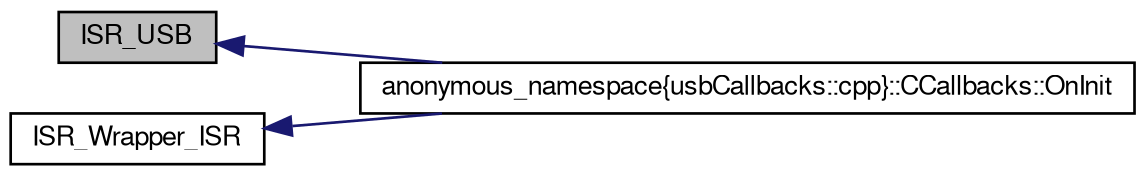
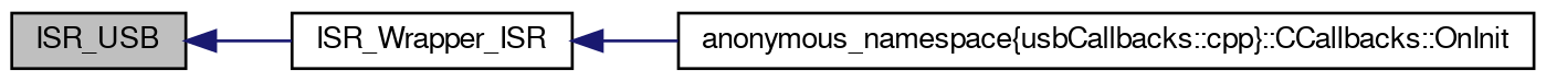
  digraph {
    rankdir=LR
    node [color=black fontname=FreeSans fontsize=10 shape=record]
    edge [color=midnightblue dir=back fontname=FreeSans fontsize=10 labelfontname=FreeSans labelfontsize=10 style=solid]
    n1 [fillcolor=grey75 fontcolor=black height=0.2 label=ISR_USB style=filled width=0.4]
    n2 [height=0.2 label=ISR_Wrapper_ISR width=0.4]
    n3 [height=0.2 label="anonymous_namespace\{usbCallbacks::cpp\}::CCallbacks::OnInit" width=0.4]
-   n1 -> n3
+   n1 -> n2
    n2 -> n3
  }
